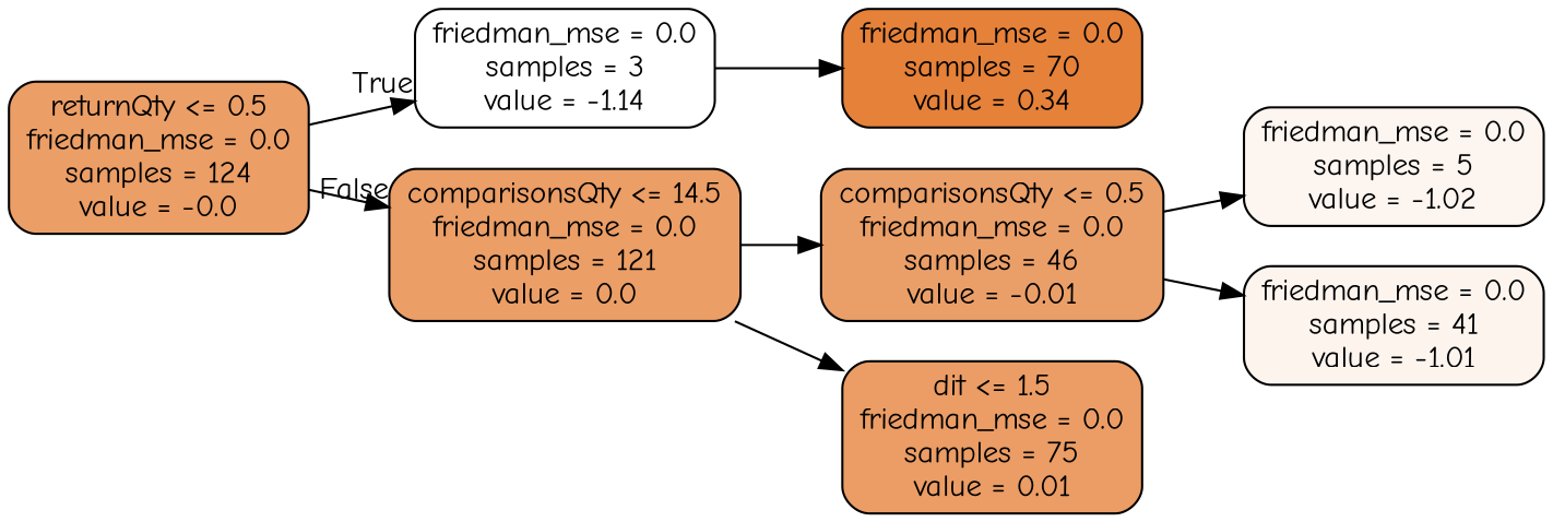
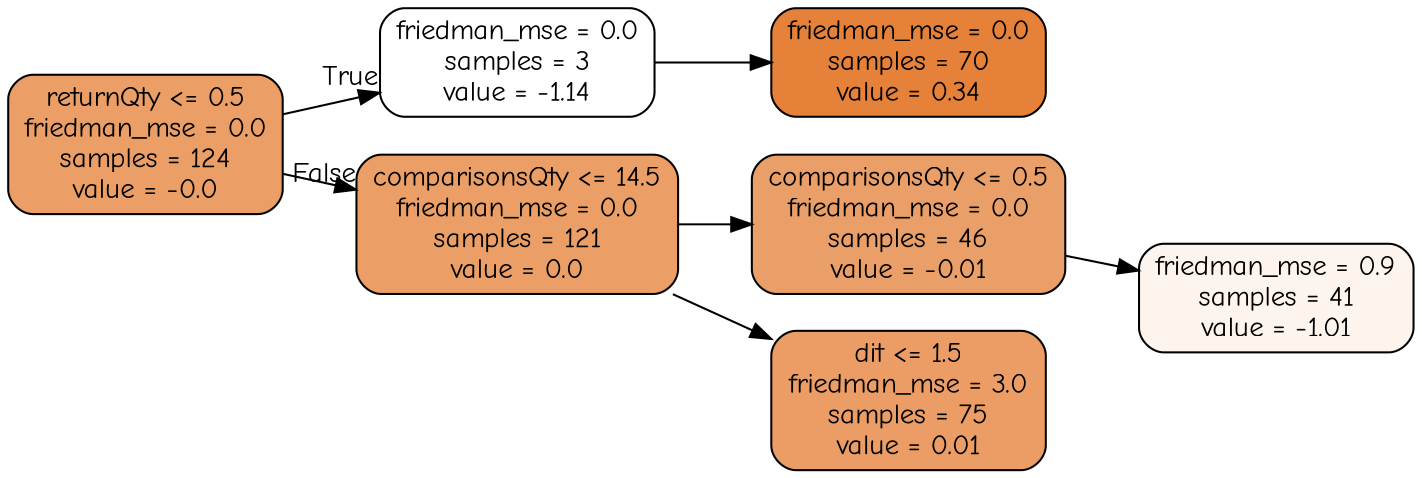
  digraph {
    fontname="Comic Neue"
    rankdir=LR
    node [color=black fillcolor="#eb9e66" fontname="Comic Neue" shape=box style="filled, rounded"]
    edge [fontname="Comic Neue"]
    n1 [label="returnQty <= 0.5\nfriedman_mse = 0.0\nsamples = 124\nvalue = -0.0"]
    n2 [fillcolor="#ffffff" label="friedman_mse = 0.0\nsamples = 3\nvalue = -1.14"]
    n3 [label="comparisonsQty <= 14.5\nfriedman_mse = 0.0\nsamples = 121\nvalue = 0.0"]
    n4 [fillcolor="#e58139" label="friedman_mse = 0.0\nsamples = 70\nvalue = 0.34"]
    n5 [fillcolor="#eb9f68" label="comparisonsQty <= 0.5\nfriedman_mse = 0.0\nsamples = 46\nvalue = -0.01"]
-   n6 [fillcolor="#eb9d65" label="dit <= 1.5\nfriedman_mse = 0.0\nsamples = 75\nvalue = 0.01"]
-   n7 [fillcolor="#fdf5f0" label="friedman_mse = 0.0\nsamples = 5\nvalue = -1.02"]
-   n8 [fillcolor="#fdf4ee" label="friedman_mse = 0.0\nsamples = 41\nvalue = -1.01"]
+   n6 [fillcolor="#eb9d65" label="dit <= 1.5\nfriedman_mse = 3.0\nsamples = 75\nvalue = 0.01"]
+   n8 [fillcolor="#fdf4ee" label="friedman_mse = 0.9\nsamples = 41\nvalue = -1.01"]
    n1 -> n2 [headlabel=True labelangle=45 labeldistance=2.5]
    n1 -> n3 [headlabel=False labelangle=-45 labeldistance=2.5]
    n2 -> n4
    n3 -> n5
    n3 -> n6
-   n5 -> n7
    n5 -> n8
  }
